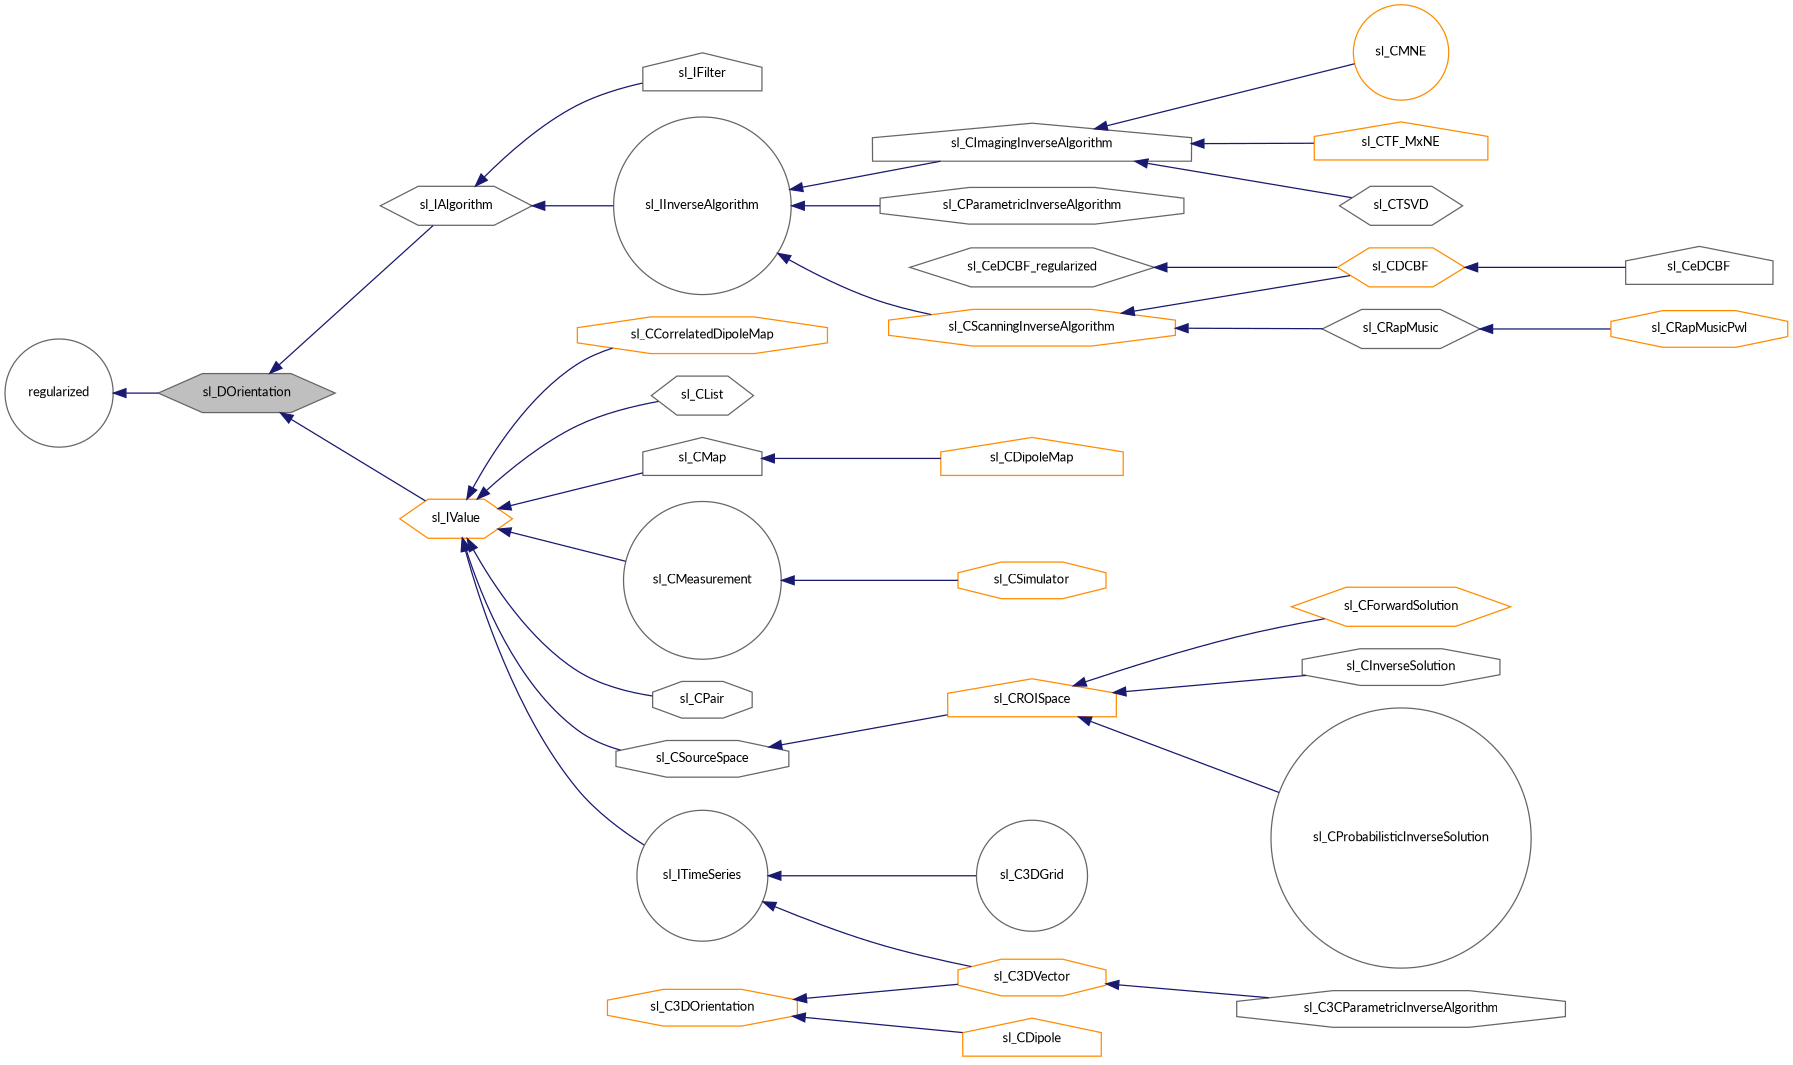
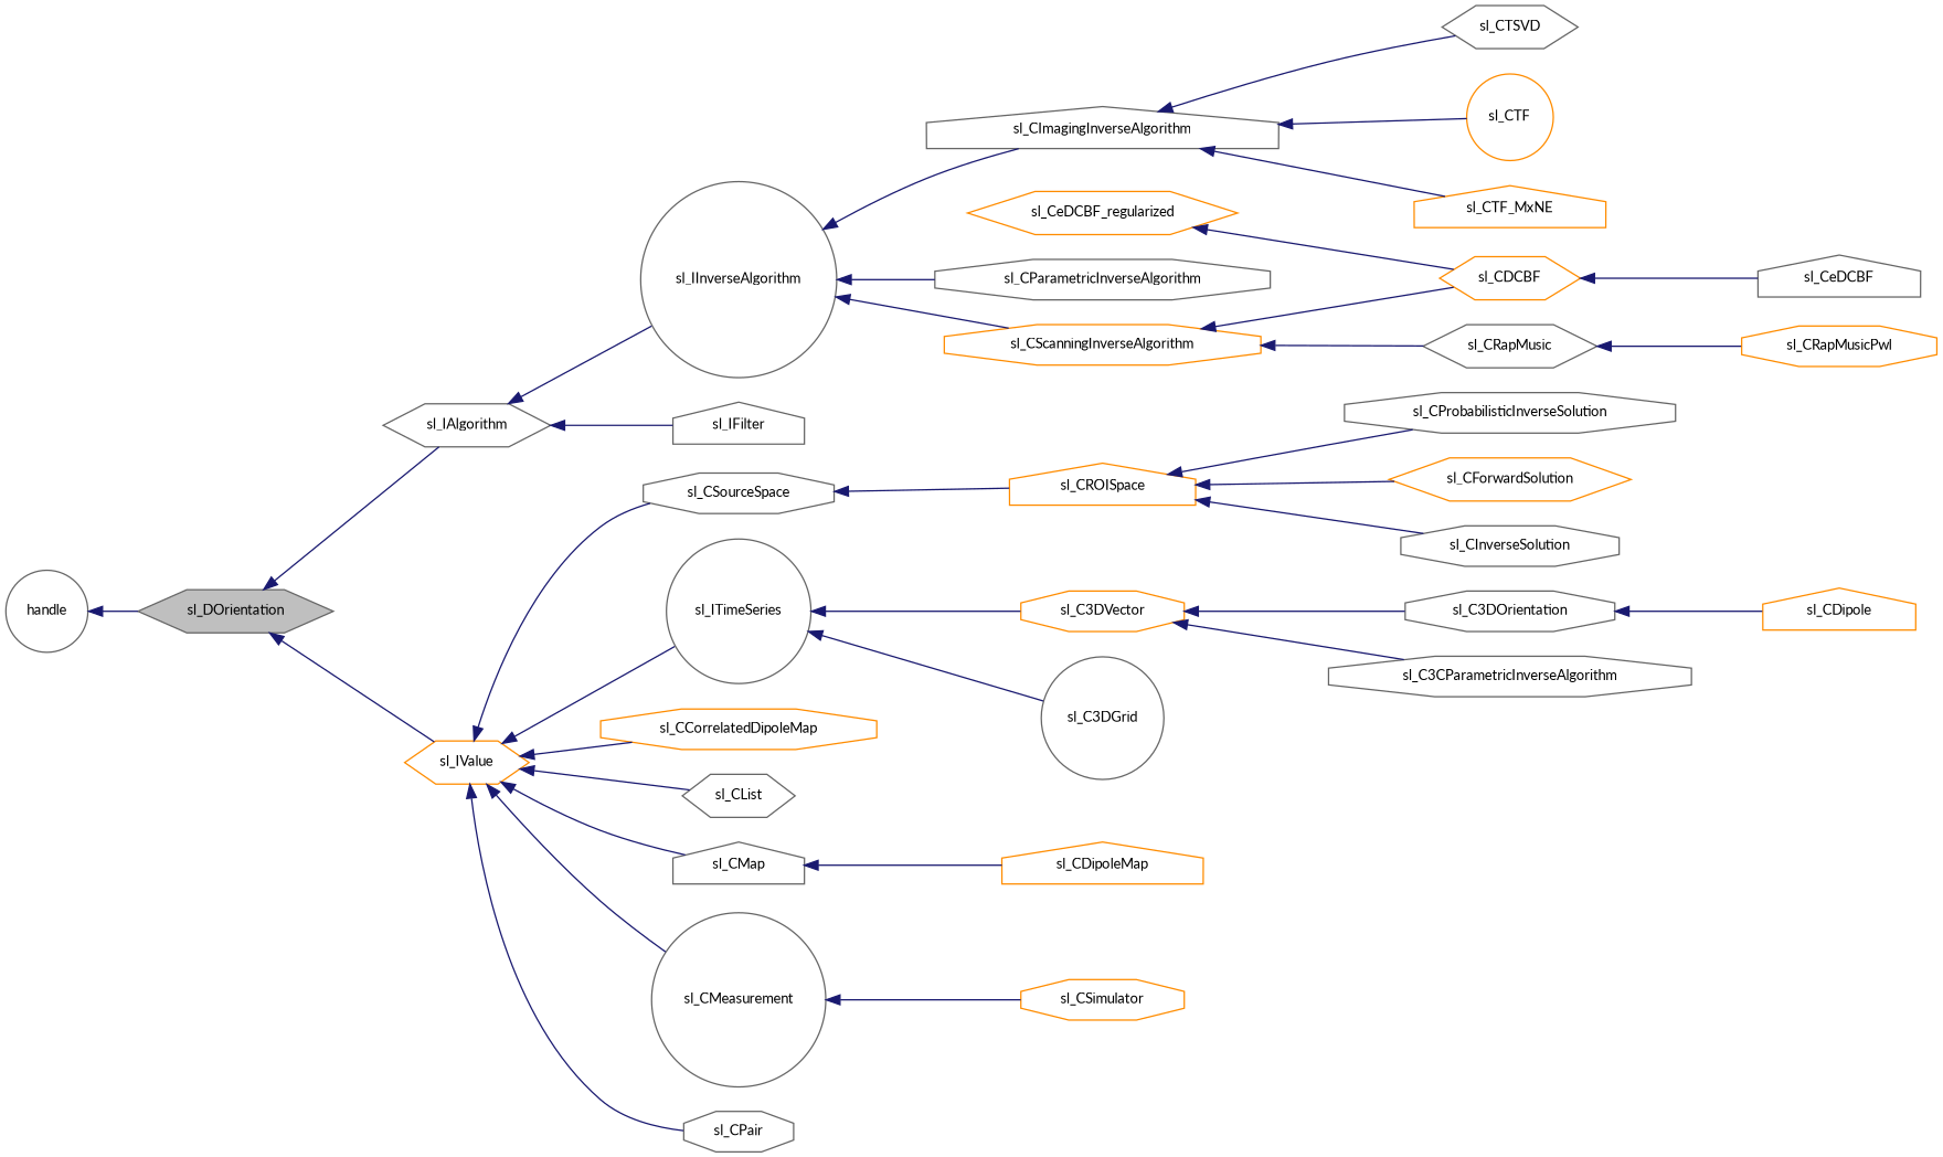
  digraph {
    fontname=Lato
    rankdir=LR
    node [color=gray40 fillcolor=white fontname=Lato fontsize=10 shape=octagon style=filled]
    edge [color=midnightblue dir=back fontname=Lato fontsize=10 labelfontname=FreeSans labelfontsize=10 style=solid]
    n1 [fillcolor=grey75 fontcolor=black height=0.2 label=sl_DOrientation shape=hexagon width=0.4]
    n2 [height=0.2 label=sl_IAlgorithm shape=hexagon width=0.4]
    n3 [color=darkorange height=0.2 label=sl_IValue shape=hexagon width=0.4]
    n4 [height=0.2 label=sl_IFilter shape=house width=0.4]
    n5 [height=0.2 label=sl_IInverseAlgorithm shape=circle width=0.4]
    n6 [color=darkorange height=0.2 label=sl_CCorrelatedDipoleMap width=0.4]
    n7 [height=0.2 label=sl_CList shape=hexagon width=0.4]
    n8 [height=0.2 label=sl_CMap shape=house width=0.4]
    n9 [height=0.2 label=sl_CMeasurement shape=circle width=0.4]
    n10 [height=0.2 label=sl_CPair width=0.4]
    n11 [height=0.2 label=sl_CSourceSpace width=0.4]
    n12 [height=0.2 label=sl_ITimeSeries shape=circle width=0.4]
-   n13 [height=0.2 label=regularized shape=circle width=0.4]
+   n13 [height=0.2 label=handle shape=circle width=0.4]
    n14 [height=0.2 label=sl_CImagingInverseAlgorithm shape=house width=0.4]
    n15 [height=0.2 label=sl_CParametricInverseAlgorithm width=0.4]
    n16 [color=darkorange height=0.2 label=sl_CScanningInverseAlgorithm width=0.4]
-   n17 [color=darkorange height=0.2 label=sl_CMNE shape=circle width=0.4]
+   n17 [color=darkorange height=0.2 label=sl_CTF shape=circle width=0.4]
    n18 [color=darkorange height=0.2 label=sl_CTF_MxNE shape=house width=0.4]
    n19 [height=0.2 label=sl_CTSVD shape=hexagon width=0.4]
    n20 [color=darkorange height=0.2 label=sl_CDCBF shape=hexagon width=0.4]
    n21 [height=0.2 label=sl_CRapMusic shape=hexagon width=0.4]
    n22 [height=0.2 label=sl_CeDCBF shape=house width=0.4]
    n23 [color=darkorange height=0.2 label=sl_CRapMusicPwl width=0.4]
-   n24 [height=0.2 label=sl_CeDCBF_regularized shape=hexagon width=0.4]
+   n24 [color=darkorange height=0.2 label=sl_CeDCBF_regularized shape=hexagon width=0.4]
    n25 [color=darkorange height=0.2 label=sl_CDipoleMap shape=house width=0.4]
    n26 [color=darkorange height=0.2 label=sl_CSimulator width=0.4]
    n27 [color=darkorange height=0.2 label=sl_CROISpace shape=house width=0.4]
    n28 [height=0.2 label=sl_C3DGrid shape=circle width=0.4]
    n29 [color=darkorange height=0.2 label=sl_C3DVector width=0.4]
    n30 [color=darkorange height=0.2 label=sl_CForwardSolution shape=hexagon width=0.4]
    n31 [height=0.2 label=sl_CInverseSolution width=0.4]
-   n32 [height=0.2 label=sl_CProbabilisticInverseSolution shape=circle width=0.4]
-   n33 [color=darkorange height=0.2 label=sl_C3DOrientation width=0.4]
+   n32 [height=0.2 label=sl_CProbabilisticInverseSolution width=0.4]
+   n33 [height=0.2 label=sl_C3DOrientation width=0.4]
    n34 [height=0.2 label=sl_C3CParametricInverseAlgorithm width=0.4]
    n35 [color=darkorange height=0.2 label=sl_CDipole shape=house width=0.4]
    n1 -> n2
    n1 -> n3
    n2 -> n4
    n2 -> n5
    n3 -> n6
    n3 -> n7
    n3 -> n8
    n3 -> n9
    n3 -> n10
    n3 -> n11
    n3 -> n12
    n5 -> n14
    n5 -> n15
    n5 -> n16
    n8 -> n25
    n9 -> n26
    n11 -> n27
    n12 -> n28
    n12 -> n29
    n13 -> n1
    n14 -> n17
    n14 -> n18
    n14 -> n19
    n16 -> n20
    n16 -> n21
    n20 -> n22
    n21 -> n23
    n24 -> n20
    n27 -> n30
    n27 -> n31
    n27 -> n32
-   n33 -> n29
+   n29 -> n33
    n29 -> n34
    n33 -> n35
  }
